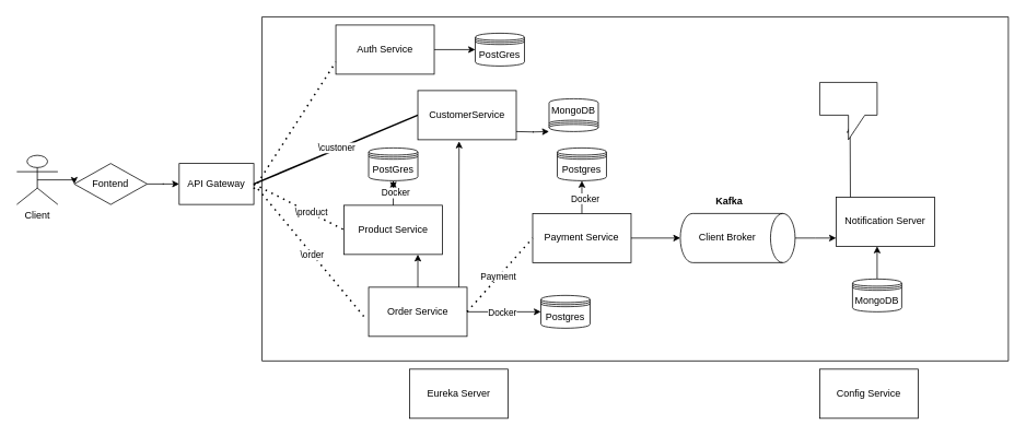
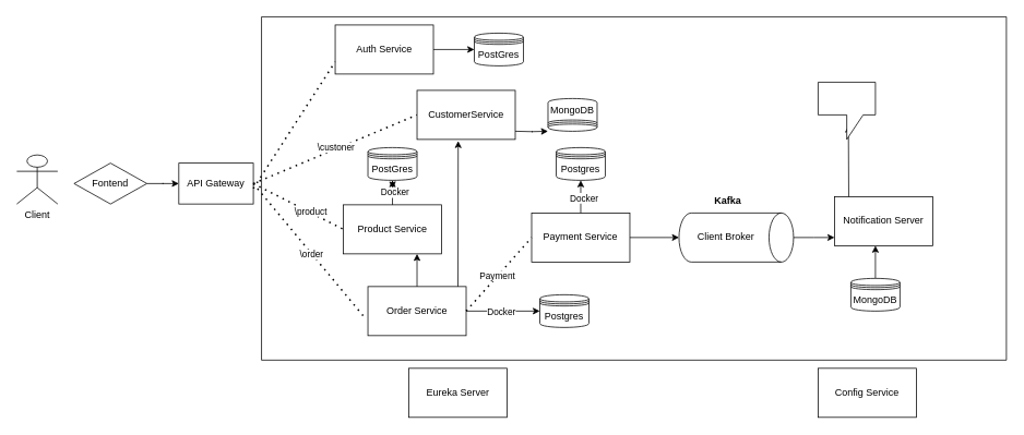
  <mxCell id="0" />
  <mxCell id="1" parent="0" />
  <mxCell id="2" value="" style="edgeStyle=orthogonalEdgeStyle;rounded=0;orthogonalLoop=1;jettySize=auto;html=1;" edge="1" parent="1"><mxGeometry relative="1" as="geometry"><mxPoint x="1079.059" y="260" as="sourcePoint" /><mxPoint x="1036" y="153" as="targetPoint" /></mxGeometry></mxCell>
  <mxCell id="3" value="Config Service" style="rounded=0;whiteSpace=wrap;html=1;" vertex="1" parent="1"><mxGeometry x="999" y="450" width="120" height="60" as="geometry" /></mxCell>
  <mxCell id="4" value="Eureka Server" style="rounded=0;whiteSpace=wrap;html=1;" vertex="1" parent="1"><mxGeometry x="499" y="450" width="120" height="60" as="geometry" /></mxCell>
- <mxCell id="5" style="edgeStyle=orthogonalEdgeStyle;rounded=0;orthogonalLoop=1;jettySize=auto;html=1;exitX=0.5;exitY=0.5;exitDx=0;exitDy=0;exitPerimeter=0;entryX=0;entryY=0.5;entryDx=0;entryDy=0;" edge="1" parent="1" source="6" target="8"><mxGeometry relative="1" as="geometry"><mxPoint x="110" y="219" as="targetPoint" /></mxGeometry></mxCell>
  <mxCell id="6" value="Client" style="shape=umlActor;verticalLabelPosition=bottom;verticalAlign=top;html=1;outlineConnect=0;" vertex="1" parent="1"><mxGeometry x="20" y="189" width="50" height="60" as="geometry" /></mxCell>
  <mxCell id="7" value="" style="edgeStyle=orthogonalEdgeStyle;rounded=0;orthogonalLoop=1;jettySize=auto;html=1;" edge="1" parent="1" source="8" target="9"><mxGeometry relative="1" as="geometry" /></mxCell>
  <mxCell id="8" value="Fontend" style="rhombus;whiteSpace=wrap;html=1;" vertex="1" parent="1"><mxGeometry x="90" y="199" width="89" height="50" as="geometry" /></mxCell>
  <mxCell id="9" value="API Gateway" style="rounded=0;whiteSpace=wrap;html=1;" vertex="1" parent="1"><mxGeometry x="218" y="199" width="91" height="50" as="geometry" /></mxCell>
- <mxCell id="10" value="" style="endArrow=none;dashed=0;html=1;dashPattern=1 3;strokeWidth=2;rounded=0;exitX=1;exitY=0.5;exitDx=0;exitDy=0;entryX=0;entryY=0.5;entryDx=0;entryDy=0;" edge="1" parent="1" source="9" target="18"><mxGeometry width="50" height="50" relative="1" as="geometry"><mxPoint x="499" y="260" as="sourcePoint" /><mxPoint x="549" y="210" as="targetPoint" /></mxGeometry></mxCell>
+ <mxCell id="10" value="" style="endArrow=none;dashed=1;html=1;dashPattern=1 3;strokeWidth=2;rounded=0;exitX=1;exitY=0.5;exitDx=0;exitDy=0;entryX=0;entryY=0.5;entryDx=0;entryDy=0;" edge="1" parent="1" source="9" target="18"><mxGeometry width="50" height="50" relative="1" as="geometry"><mxPoint x="499" y="260" as="sourcePoint" /><mxPoint x="549" y="210" as="targetPoint" /></mxGeometry></mxCell>
  <mxCell id="11" value="\custoner" style="edgeLabel;html=1;align=center;verticalAlign=middle;resizable=0;points=[];" vertex="1" connectable="0" parent="10"><mxGeometry x="0.029" y="4" relative="1" as="geometry"><mxPoint x="-1" y="3" as="offset" /></mxGeometry></mxCell>
  <mxCell id="12" value="" style="endArrow=none;dashed=1;html=1;dashPattern=1 3;strokeWidth=2;rounded=0;exitX=1;exitY=0.5;exitDx=0;exitDy=0;entryX=0;entryY=0.5;entryDx=0;entryDy=0;" edge="1" parent="1" source="9" target="25"><mxGeometry width="50" height="50" relative="1" as="geometry"><mxPoint x="499" y="260" as="sourcePoint" /><mxPoint x="549" y="210" as="targetPoint" /></mxGeometry></mxCell>
  <mxCell id="13" value="\product" style="edgeLabel;html=1;align=center;verticalAlign=middle;resizable=0;points=[];" vertex="1" connectable="0" parent="12"><mxGeometry x="0.253" y="2" relative="1" as="geometry"><mxPoint as="offset" /></mxGeometry></mxCell>
  <mxCell id="14" value="" style="endArrow=none;dashed=1;html=1;dashPattern=1 3;strokeWidth=2;rounded=0;exitX=1;exitY=0.5;exitDx=0;exitDy=0;entryX=1.033;entryY=0.367;entryDx=0;entryDy=0;entryPerimeter=0;" edge="1" parent="1" source="9" target="23"><mxGeometry width="50" height="50" relative="1" as="geometry"><mxPoint x="499" y="260" as="sourcePoint" /><mxPoint x="549" y="210" as="targetPoint" /></mxGeometry></mxCell>
  <mxCell id="15" value="\order" style="edgeLabel;html=1;align=center;verticalAlign=middle;resizable=0;points=[];" vertex="1" connectable="0" parent="14"><mxGeometry x="0.043" y="-1" relative="1" as="geometry"><mxPoint as="offset" /></mxGeometry></mxCell>
  <mxCell id="16" value="" style="shape=callout;whiteSpace=wrap;html=1;perimeter=calloutPerimeter;" vertex="1" parent="1"><mxGeometry x="999" y="100" width="70" height="70" as="geometry" /></mxCell>
  <mxCell id="17" value="" style="swimlane;startSize=0;" vertex="1" parent="1"><mxGeometry x="319" y="20" width="910" height="420" as="geometry" /></mxCell>
  <mxCell id="18" value="CustomerService" style="rounded=0;whiteSpace=wrap;html=1;" vertex="1" parent="17"><mxGeometry x="190" y="90" width="120" height="60" as="geometry" /></mxCell>
  <mxCell id="19" style="edgeStyle=orthogonalEdgeStyle;rounded=0;orthogonalLoop=1;jettySize=auto;html=1;exitX=0.5;exitY=1;exitDx=0;exitDy=0;" edge="1" parent="17" source="20"><mxGeometry relative="1" as="geometry"><mxPoint x="160.294" y="210" as="targetPoint" /></mxGeometry></mxCell>
  <mxCell id="20" value="PostGres" style="shape=datastore;whiteSpace=wrap;html=1;" vertex="1" parent="17"><mxGeometry x="130" y="160" width="60" height="40" as="geometry" /></mxCell>
  <mxCell id="21" value="" style="edgeStyle=orthogonalEdgeStyle;rounded=0;orthogonalLoop=1;jettySize=auto;html=1;" edge="1" parent="17" source="23" target="47"><mxGeometry relative="1" as="geometry" /></mxCell>
  <mxCell id="22" value="Docker" style="edgeLabel;html=1;align=center;verticalAlign=middle;resizable=0;points=[];" vertex="1" connectable="0" parent="21"><mxGeometry x="-0.06" y="-1" relative="1" as="geometry"><mxPoint as="offset" /></mxGeometry></mxCell>
  <mxCell id="23" value="Order Service" style="rounded=0;whiteSpace=wrap;html=1;direction=west;" vertex="1" parent="17"><mxGeometry x="130" y="330" width="120" height="60" as="geometry" /></mxCell>
  <mxCell id="24" value="" style="endArrow=classic;html=1;rounded=0;entryX=0.419;entryY=1.032;entryDx=0;entryDy=0;entryPerimeter=0;" edge="1" parent="17" target="18"><mxGeometry width="50" height="50" relative="1" as="geometry"><mxPoint x="240" y="330" as="sourcePoint" /><mxPoint x="242.68" y="173.12" as="targetPoint" /></mxGeometry></mxCell>
  <mxCell id="25" value="Product Service" style="rounded=0;whiteSpace=wrap;html=1;" vertex="1" parent="17"><mxGeometry x="100" y="230" width="120" height="60" as="geometry" /></mxCell>
  <mxCell id="26" value="" style="endArrow=classic;html=1;rounded=0;exitX=0.5;exitY=1;exitDx=0;exitDy=0;entryX=0.75;entryY=1;entryDx=0;entryDy=0;" edge="1" parent="17" source="23" target="25"><mxGeometry width="50" height="50" relative="1" as="geometry"><mxPoint x="230" y="260" as="sourcePoint" /><mxPoint x="280" y="210" as="targetPoint" /></mxGeometry></mxCell>
  <mxCell id="27" value="" style="edgeStyle=orthogonalEdgeStyle;rounded=0;orthogonalLoop=1;jettySize=auto;html=1;" edge="1" parent="17" source="25" target="20"><mxGeometry relative="1" as="geometry" /></mxCell>
  <mxCell id="28" value="Docker" style="edgeLabel;html=1;align=center;verticalAlign=middle;resizable=0;points=[];" vertex="1" connectable="0" parent="27"><mxGeometry x="-0.05" y="2" relative="1" as="geometry"><mxPoint as="offset" /></mxGeometry></mxCell>
  <mxCell id="29" value="MongoDB" style="shape=datastore;whiteSpace=wrap;html=1;direction=west;" vertex="1" parent="17"><mxGeometry x="350" y="100" width="60" height="40" as="geometry" /></mxCell>
  <mxCell id="30" value="" style="edgeStyle=orthogonalEdgeStyle;rounded=0;orthogonalLoop=1;jettySize=auto;html=1;" edge="1" parent="17"><mxGeometry relative="1" as="geometry"><mxPoint x="310" y="140" as="sourcePoint" /><mxPoint x="350" y="140" as="targetPoint" /></mxGeometry></mxCell>
  <mxCell id="31" value="Payment Service" style="rounded=0;whiteSpace=wrap;html=1;" vertex="1" parent="17"><mxGeometry x="330" y="240" width="120" height="60" as="geometry" /></mxCell>
  <mxCell id="32" value="" style="endArrow=none;dashed=1;html=1;dashPattern=1 3;strokeWidth=2;rounded=0;exitX=0;exitY=0.5;exitDx=0;exitDy=0;entryX=0;entryY=0.5;entryDx=0;entryDy=0;" edge="1" parent="17" source="23" target="31"><mxGeometry width="50" height="50" relative="1" as="geometry"><mxPoint x="230" y="260" as="sourcePoint" /><mxPoint x="280" y="210" as="targetPoint" /></mxGeometry></mxCell>
  <mxCell id="33" value="Payment" style="edgeLabel;html=1;align=center;verticalAlign=middle;resizable=0;points=[];" vertex="1" connectable="0" parent="32"><mxGeometry x="-0.045" y="2" relative="1" as="geometry"><mxPoint x="1" as="offset" /></mxGeometry></mxCell>
  <mxCell id="34" value="Client Broker" style="shape=cylinder3;whiteSpace=wrap;html=1;boundedLbl=1;backgroundOutline=1;size=15;direction=south;" vertex="1" parent="17"><mxGeometry x="510" y="240" width="140" height="60" as="geometry" /></mxCell>
  <mxCell id="35" value="" style="edgeStyle=orthogonalEdgeStyle;rounded=0;orthogonalLoop=1;jettySize=auto;html=1;" edge="1" parent="17" source="31" target="34"><mxGeometry relative="1" as="geometry" /></mxCell>
  <mxCell id="36" value="Notification Server" style="rounded=0;whiteSpace=wrap;html=1;" vertex="1" parent="17"><mxGeometry x="700" y="220" width="120" height="60" as="geometry" /></mxCell>
  <mxCell id="37" value="" style="edgeStyle=orthogonalEdgeStyle;rounded=0;orthogonalLoop=1;jettySize=auto;html=1;" edge="1" parent="17" source="34"><mxGeometry relative="1" as="geometry"><mxPoint x="700" y="270" as="targetPoint" /></mxGeometry></mxCell>
  <mxCell id="38" value="Postgres" style="shape=datastore;whiteSpace=wrap;html=1;" vertex="1" parent="17"><mxGeometry x="360" y="160" width="60" height="40" as="geometry" /></mxCell>
  <mxCell id="39" value="" style="edgeStyle=orthogonalEdgeStyle;rounded=0;orthogonalLoop=1;jettySize=auto;html=1;" edge="1" parent="17" source="31" target="38"><mxGeometry relative="1" as="geometry" /></mxCell>
  <mxCell id="40" value="Docker" style="edgeLabel;html=1;align=center;verticalAlign=middle;resizable=0;points=[];" vertex="1" connectable="0" parent="39"><mxGeometry x="-0.05" y="-3" relative="1" as="geometry"><mxPoint as="offset" /></mxGeometry></mxCell>
  <mxCell id="41" value="" style="edgeStyle=orthogonalEdgeStyle;rounded=0;orthogonalLoop=1;jettySize=auto;html=1;" edge="1" parent="17" source="42" target="43"><mxGeometry relative="1" as="geometry" /></mxCell>
  <mxCell id="42" value="Auth Service" style="rounded=0;whiteSpace=wrap;html=1;" vertex="1" parent="17"><mxGeometry x="90" y="10" width="120" height="60" as="geometry" /></mxCell>
  <mxCell id="43" value="PostGres" style="shape=datastore;whiteSpace=wrap;html=1;" vertex="1" parent="17"><mxGeometry x="260" y="20" width="60" height="40" as="geometry" /></mxCell>
  <mxCell id="44" value="&lt;b&gt;Kafka&lt;/b&gt;" style="text;html=1;align=center;verticalAlign=middle;whiteSpace=wrap;rounded=0;" vertex="1" parent="17"><mxGeometry x="540" y="210" width="60" height="30" as="geometry" /></mxCell>
  <mxCell id="45" value="" style="edgeStyle=orthogonalEdgeStyle;rounded=0;orthogonalLoop=1;jettySize=auto;html=1;" edge="1" parent="17" source="46" target="36"><mxGeometry relative="1" as="geometry"><Array as="points"><mxPoint x="750" y="280" /><mxPoint x="750" y="280" /></Array></mxGeometry></mxCell>
  <mxCell id="46" value="MongoDB" style="shape=datastore;whiteSpace=wrap;html=1;" vertex="1" parent="17"><mxGeometry x="720" y="320" width="60" height="40" as="geometry" /></mxCell>
  <mxCell id="47" value="Postgres" style="shape=datastore;whiteSpace=wrap;html=1;" vertex="1" parent="17"><mxGeometry x="340" y="340" width="60" height="40" as="geometry" /></mxCell>
  <mxCell id="48" value="" style="endArrow=none;dashed=1;html=1;dashPattern=1 3;strokeWidth=2;rounded=0;entryX=0;entryY=0.75;entryDx=0;entryDy=0;" edge="1" parent="1" target="42"><mxGeometry width="50" height="50" relative="1" as="geometry"><mxPoint y="230" as="sourcePoint" x="309" /><mxPoint x="529" y="220" as="targetPoint" /></mxGeometry></mxCell>
